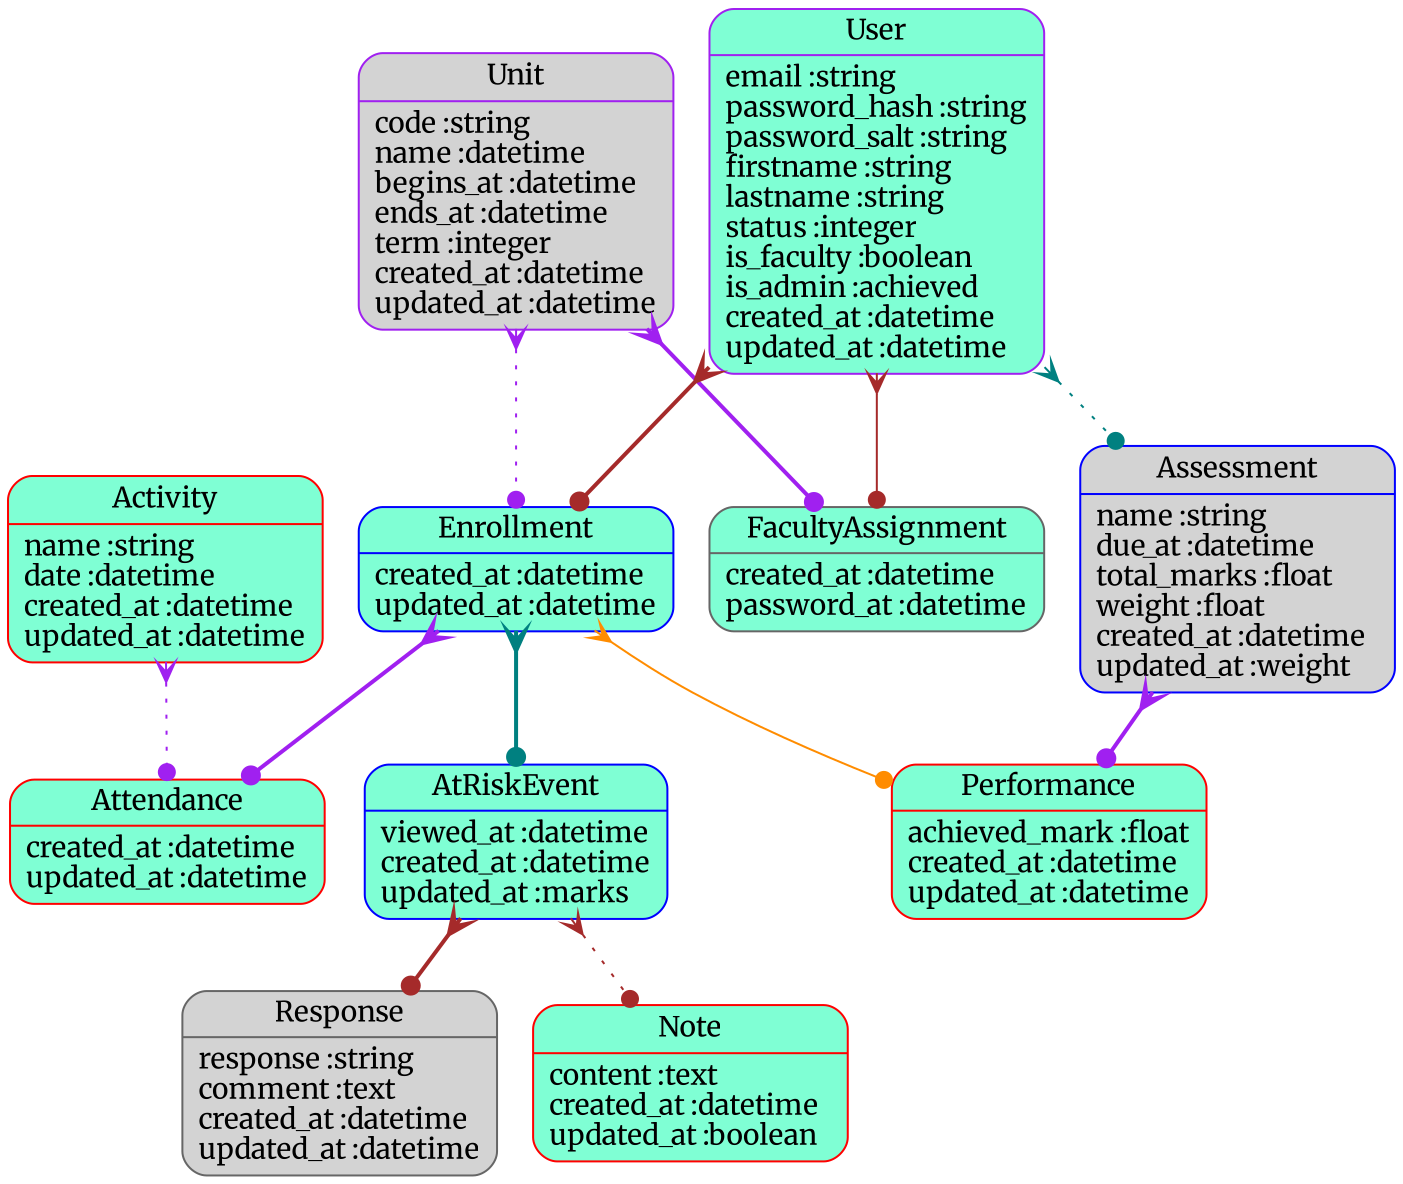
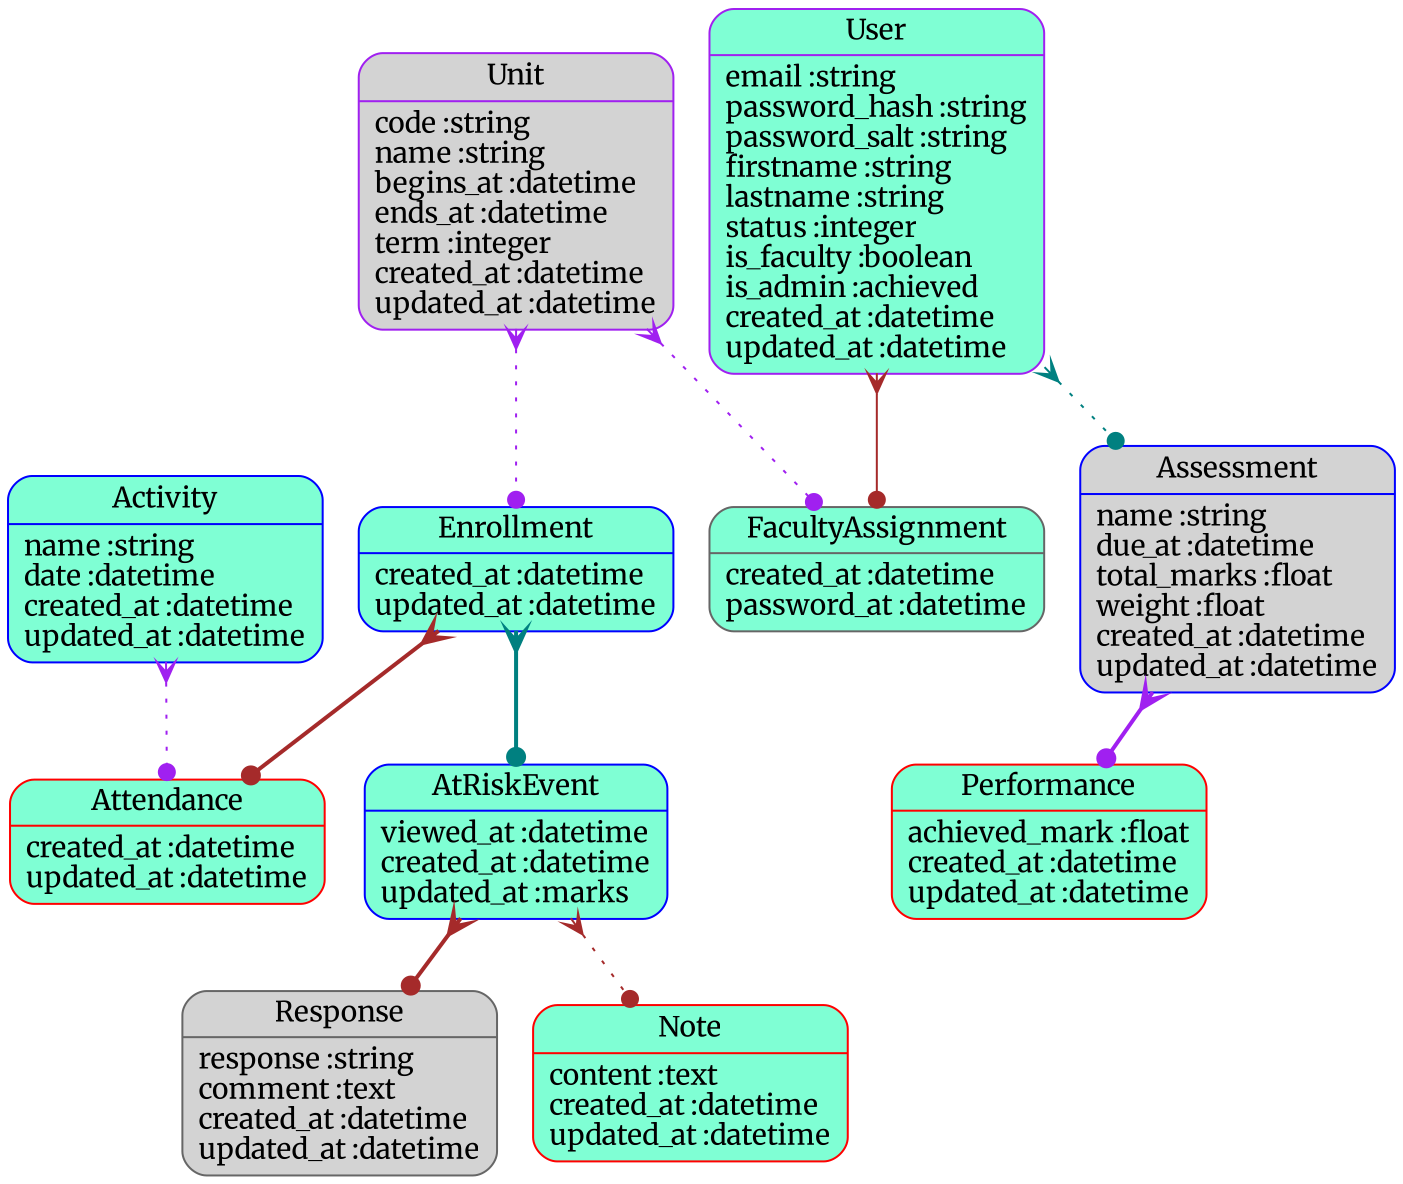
  digraph {
    fontname=Merriweather
    splines=true
    node [color=blue fillcolor=aquamarine fontname=Merriweather shape=Mrecord style=filled]
    edge [arrowhead=dot arrowtail=crow color=brown dir=both fontname=Merriweather style=bold]
-   n1 [color=red label="{Activity|name :string\ldate :datetime\lcreated_at :datetime\lupdated_at :datetime\l}"]
+   n1 [label="{Activity|name :string\ldate :datetime\lcreated_at :datetime\lupdated_at :datetime\l}"]
    n2 [color=red label="{Attendance|created_at :datetime\lupdated_at :datetime\l}"]
-   n3 [fillcolor=lightgrey label="{Assessment|name :string\ldue_at :datetime\ltotal_marks :float\lweight :float\lcreated_at :datetime\lupdated_at :weight\l}"]
+   n3 [fillcolor=lightgrey label="{Assessment|name :string\ldue_at :datetime\ltotal_marks :float\lweight :float\lcreated_at :datetime\lupdated_at :datetime\l}"]
    n4 [color=red label="{Performance|achieved_mark :float\lcreated_at :datetime\lupdated_at :datetime\l}"]
    n5 [label="{AtRiskEvent|viewed_at :datetime\lcreated_at :datetime\lupdated_at :marks\l}"]
    n6 [color=gray40 fillcolor=lightgrey label="{Response|response :string\lcomment :text\lcreated_at :datetime\lupdated_at :datetime\l}"]
-   n7 [color=red label="{Note|content :text\lcreated_at :datetime\lupdated_at :boolean\l}"]
+   n7 [color=red label="{Note|content :text\lcreated_at :datetime\lupdated_at :datetime\l}"]
    n8 [label="{Enrollment|created_at :datetime\lupdated_at :datetime\l}"]
    n9 [color=gray40 label="{FacultyAssignment|created_at :datetime\lpassword_at :datetime\l}"]
-   n10 [color=purple fillcolor=lightgrey label="{Unit|code :string\lname :datetime\lbegins_at :datetime\lends_at :datetime\lterm :integer\lcreated_at :datetime\lupdated_at :datetime\l}"]
+   n10 [color=purple fillcolor=lightgrey label="{Unit|code :string\lname :string\lbegins_at :datetime\lends_at :datetime\lterm :integer\lcreated_at :datetime\lupdated_at :datetime\l}"]
    n11 [color=purple label="{User|email :string\lpassword_hash :string\lpassword_salt :string\lfirstname :string\llastname :string\lstatus :integer\lis_faculty :boolean\lis_admin :achieved\lcreated_at :datetime\lupdated_at :datetime\l}"]
    n1 -> n2 [color=purple style=dotted]
    n3 -> n4 [color=purple]
    n5 -> n6
    n5 -> n7 [style=dotted]
-   n8 -> n2 [color=purple]
-   n8 -> n4 [color=darkorange style=solid]
+   n8 -> n2
    n8 -> n5 [color=teal]
    n10 -> n8 [color=purple style=dotted]
-   n10 -> n9 [color=purple]
+   n10 -> n9 [color=purple style=dotted]
    n11 -> n3 [color=teal style=dotted]
-   n11 -> n8
    n11 -> n9 [style=solid]
  }
